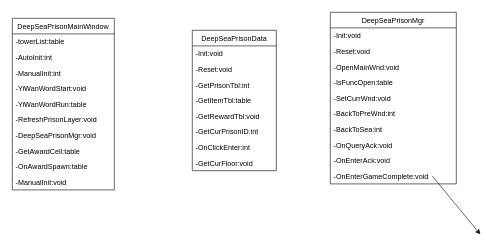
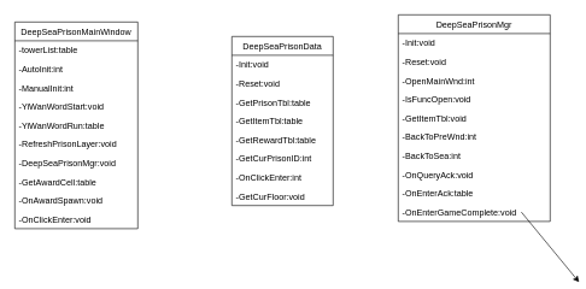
  <mxCell id="0" />
  <mxCell id="1" parent="0" />
  <mxCell id="2" value="DeepSeaPrisonMainWindow" style="swimlane;fontStyle=0;childLayout=stackLayout;horizontal=1;startSize=26;fillColor=none;horizontalStack=0;resizeParent=1;resizeParentMax=0;resizeLast=0;collapsible=1;marginBottom=0;" vertex="1" parent="1"><mxGeometry x="20" y="30" width="170" height="286" as="geometry" /></mxCell>
  <mxCell id="3" value="-towerList:table" style="text;strokeColor=none;fillColor=none;align=left;verticalAlign=top;spacingLeft=4;spacingRight=4;overflow=hidden;rotatable=0;points=[[0,0.5],[1,0.5]];portConstraint=eastwest;" vertex="1" parent="2"><mxGeometry y="26" width="170" height="26" as="geometry" /></mxCell>
  <mxCell id="4" value="-AutoInit:int" style="text;strokeColor=none;fillColor=none;align=left;verticalAlign=top;spacingLeft=4;spacingRight=4;overflow=hidden;rotatable=0;points=[[0,0.5],[1,0.5]];portConstraint=eastwest;" vertex="1" parent="2"><mxGeometry y="52" width="170" height="26" as="geometry" /></mxCell>
  <mxCell id="5" value="-ManualInit:int" style="text;strokeColor=none;fillColor=none;align=left;verticalAlign=top;spacingLeft=4;spacingRight=4;overflow=hidden;rotatable=0;points=[[0,0.5],[1,0.5]];portConstraint=eastwest;" vertex="1" parent="2"><mxGeometry y="78" width="170" height="26" as="geometry" /></mxCell>
  <mxCell id="6" value="-YiWanWordStart:void" style="text;strokeColor=none;fillColor=none;align=left;verticalAlign=top;spacingLeft=4;spacingRight=4;overflow=hidden;rotatable=0;points=[[0,0.5],[1,0.5]];portConstraint=eastwest;" vertex="1" parent="2"><mxGeometry y="104" width="170" height="26" as="geometry" /></mxCell>
  <mxCell id="7" value="-YiWanWordRun:table" style="text;strokeColor=none;fillColor=none;align=left;verticalAlign=top;spacingLeft=4;spacingRight=4;overflow=hidden;rotatable=0;points=[[0,0.5],[1,0.5]];portConstraint=eastwest;" vertex="1" parent="2"><mxGeometry y="130" width="170" height="26" as="geometry" /></mxCell>
  <mxCell id="8" value="-RefreshPrisonLayer:void" style="text;strokeColor=none;fillColor=none;align=left;verticalAlign=top;spacingLeft=4;spacingRight=4;overflow=hidden;rotatable=0;points=[[0,0.5],[1,0.5]];portConstraint=eastwest;" vertex="1" parent="2"><mxGeometry y="156" width="170" height="26" as="geometry" /></mxCell>
  <mxCell id="9" value="-DeepSeaPrisonMgr:void" style="text;strokeColor=none;fillColor=none;align=left;verticalAlign=top;spacingLeft=4;spacingRight=4;overflow=hidden;rotatable=0;points=[[0,0.5],[1,0.5]];portConstraint=eastwest;" vertex="1" parent="2"><mxGeometry y="182" width="170" height="26" as="geometry" /></mxCell>
  <mxCell id="10" value="-GetAwardCell:table" style="text;strokeColor=none;fillColor=none;align=left;verticalAlign=top;spacingLeft=4;spacingRight=4;overflow=hidden;rotatable=0;points=[[0,0.5],[1,0.5]];portConstraint=eastwest;" vertex="1" parent="2"><mxGeometry y="208" width="170" height="26" as="geometry" /></mxCell>
- <mxCell id="11" value="-OnAwardSpawn:table" style="text;strokeColor=none;fillColor=none;align=left;verticalAlign=top;spacingLeft=4;spacingRight=4;overflow=hidden;rotatable=0;points=[[0,0.5],[1,0.5]];portConstraint=eastwest;" vertex="1" parent="2"><mxGeometry y="234" width="170" height="26" as="geometry" /></mxCell>
- <mxCell id="12" value="-ManualInit:void" style="text;strokeColor=none;fillColor=none;align=left;verticalAlign=top;spacingLeft=4;spacingRight=4;overflow=hidden;rotatable=0;points=[[0,0.5],[1,0.5]];portConstraint=eastwest;" vertex="1" parent="2"><mxGeometry y="260" width="170" height="26" as="geometry" /></mxCell>
+ <mxCell id="11" value="-OnAwardSpawn:void" style="text;strokeColor=none;fillColor=none;align=left;verticalAlign=top;spacingLeft=4;spacingRight=4;overflow=hidden;rotatable=0;points=[[0,0.5],[1,0.5]];portConstraint=eastwest;" vertex="1" parent="2"><mxGeometry y="234" width="170" height="26" as="geometry" /></mxCell>
+ <mxCell id="12" value="-OnClickEnter:void" style="text;strokeColor=none;fillColor=none;align=left;verticalAlign=top;spacingLeft=4;spacingRight=4;overflow=hidden;rotatable=0;points=[[0,0.5],[1,0.5]];portConstraint=eastwest;" vertex="1" parent="2"><mxGeometry y="260" width="170" height="26" as="geometry" /></mxCell>
  <mxCell id="13" value="DeepSeaPrisonData" style="swimlane;fontStyle=0;childLayout=stackLayout;horizontal=1;startSize=26;fillColor=none;horizontalStack=0;resizeParent=1;resizeParentMax=0;resizeLast=0;collapsible=1;marginBottom=0;" vertex="1" parent="1"><mxGeometry x="320" y="50" width="140" height="234" as="geometry" /></mxCell>
  <mxCell id="14" value="-Init:void" style="text;strokeColor=none;fillColor=none;align=left;verticalAlign=top;spacingLeft=4;spacingRight=4;overflow=hidden;rotatable=0;points=[[0,0.5],[1,0.5]];portConstraint=eastwest;" vertex="1" parent="13"><mxGeometry y="26" width="140" height="26" as="geometry" /></mxCell>
  <mxCell id="15" value="-Reset:void" style="text;strokeColor=none;fillColor=none;align=left;verticalAlign=top;spacingLeft=4;spacingRight=4;overflow=hidden;rotatable=0;points=[[0,0.5],[1,0.5]];portConstraint=eastwest;" vertex="1" parent="13"><mxGeometry y="52" width="140" height="26" as="geometry" /></mxCell>
- <mxCell id="16" value="-GetPrisonTbl:int" style="text;strokeColor=none;fillColor=none;align=left;verticalAlign=top;spacingLeft=4;spacingRight=4;overflow=hidden;rotatable=0;points=[[0,0.5],[1,0.5]];portConstraint=eastwest;" vertex="1" parent="13"><mxGeometry y="78" width="140" height="26" as="geometry" /></mxCell>
+ <mxCell id="16" value="-GetPrisonTbl:table" style="text;strokeColor=none;fillColor=none;align=left;verticalAlign=top;spacingLeft=4;spacingRight=4;overflow=hidden;rotatable=0;points=[[0,0.5],[1,0.5]];portConstraint=eastwest;" vertex="1" parent="13"><mxGeometry y="78" width="140" height="26" as="geometry" /></mxCell>
  <mxCell id="17" value="-GetItemTbl:table" style="text;strokeColor=none;fillColor=none;align=left;verticalAlign=top;spacingLeft=4;spacingRight=4;overflow=hidden;rotatable=0;points=[[0,0.5],[1,0.5]];portConstraint=eastwest;" vertex="1" parent="13"><mxGeometry y="104" width="140" height="26" as="geometry" /></mxCell>
- <mxCell id="18" value="-GetRewardTbl:void" style="text;strokeColor=none;fillColor=none;align=left;verticalAlign=top;spacingLeft=4;spacingRight=4;overflow=hidden;rotatable=0;points=[[0,0.5],[1,0.5]];portConstraint=eastwest;" vertex="1" parent="13"><mxGeometry y="130" width="140" height="26" as="geometry" /></mxCell>
+ <mxCell id="18" value="-GetRewardTbl:table" style="text;strokeColor=none;fillColor=none;align=left;verticalAlign=top;spacingLeft=4;spacingRight=4;overflow=hidden;rotatable=0;points=[[0,0.5],[1,0.5]];portConstraint=eastwest;" vertex="1" parent="13"><mxGeometry y="130" width="140" height="26" as="geometry" /></mxCell>
  <mxCell id="19" value="-GetCurPrisonID:int" style="text;strokeColor=none;fillColor=none;align=left;verticalAlign=top;spacingLeft=4;spacingRight=4;overflow=hidden;rotatable=0;points=[[0,0.5],[1,0.5]];portConstraint=eastwest;" vertex="1" parent="13"><mxGeometry y="156" width="140" height="26" as="geometry" /></mxCell>
  <mxCell id="20" value="-OnClickEnter:int" style="text;strokeColor=none;fillColor=none;align=left;verticalAlign=top;spacingLeft=4;spacingRight=4;overflow=hidden;rotatable=0;points=[[0,0.5],[1,0.5]];portConstraint=eastwest;" vertex="1" parent="13"><mxGeometry y="182" width="140" height="26" as="geometry" /></mxCell>
  <mxCell id="21" value="-GetCurFloor:void" style="text;strokeColor=none;fillColor=none;align=left;verticalAlign=top;spacingLeft=4;spacingRight=4;overflow=hidden;rotatable=0;points=[[0,0.5],[1,0.5]];portConstraint=eastwest;" vertex="1" parent="13"><mxGeometry y="208" width="140" height="26" as="geometry" /></mxCell>
  <mxCell id="22" value="DeepSeaPrisonMgr" style="swimlane;fontStyle=0;childLayout=stackLayout;horizontal=1;startSize=26;fillColor=none;horizontalStack=0;resizeParent=1;resizeParentMax=0;resizeLast=0;collapsible=1;marginBottom=0;" vertex="1" parent="1"><mxGeometry x="550" y="20" width="210" height="286" as="geometry" /></mxCell>
  <mxCell id="23" value="-Init:void" style="text;strokeColor=none;fillColor=none;align=left;verticalAlign=top;spacingLeft=4;spacingRight=4;overflow=hidden;rotatable=0;points=[[0,0.5],[1,0.5]];portConstraint=eastwest;" vertex="1" parent="22"><mxGeometry y="26" width="210" height="26" as="geometry" /></mxCell>
  <mxCell id="24" value="-Reset:void" style="text;strokeColor=none;fillColor=none;align=left;verticalAlign=top;spacingLeft=4;spacingRight=4;overflow=hidden;rotatable=0;points=[[0,0.5],[1,0.5]];portConstraint=eastwest;" vertex="1" parent="22"><mxGeometry y="52" width="210" height="26" as="geometry" /></mxCell>
- <mxCell id="25" value="-OpenMainWnd:void" style="text;strokeColor=none;fillColor=none;align=left;verticalAlign=top;spacingLeft=4;spacingRight=4;overflow=hidden;rotatable=0;points=[[0,0.5],[1,0.5]];portConstraint=eastwest;" vertex="1" parent="22"><mxGeometry y="78" width="210" height="26" as="geometry" /></mxCell>
- <mxCell id="26" value="-IsFuncOpen:table" style="text;strokeColor=none;fillColor=none;align=left;verticalAlign=top;spacingLeft=4;spacingRight=4;overflow=hidden;rotatable=0;points=[[0,0.5],[1,0.5]];portConstraint=eastwest;" vertex="1" parent="22"><mxGeometry y="104" width="210" height="26" as="geometry" /></mxCell>
- <mxCell id="27" value="-SetCurrWnd:void" style="text;strokeColor=none;fillColor=none;align=left;verticalAlign=top;spacingLeft=4;spacingRight=4;overflow=hidden;rotatable=0;points=[[0,0.5],[1,0.5]];portConstraint=eastwest;" vertex="1" parent="22"><mxGeometry y="130" width="210" height="26" as="geometry" /></mxCell>
+ <mxCell id="25" value="-OpenMainWnd:int" style="text;strokeColor=none;fillColor=none;align=left;verticalAlign=top;spacingLeft=4;spacingRight=4;overflow=hidden;rotatable=0;points=[[0,0.5],[1,0.5]];portConstraint=eastwest;" vertex="1" parent="22"><mxGeometry y="78" width="210" height="26" as="geometry" /></mxCell>
+ <mxCell id="26" value="-IsFuncOpen:void" style="text;strokeColor=none;fillColor=none;align=left;verticalAlign=top;spacingLeft=4;spacingRight=4;overflow=hidden;rotatable=0;points=[[0,0.5],[1,0.5]];portConstraint=eastwest;" vertex="1" parent="22"><mxGeometry y="104" width="210" height="26" as="geometry" /></mxCell>
+ <mxCell id="27" value="-GetItemTbl:void" style="text;strokeColor=none;fillColor=none;align=left;verticalAlign=top;spacingLeft=4;spacingRight=4;overflow=hidden;rotatable=0;points=[[0,0.5],[1,0.5]];portConstraint=eastwest;" vertex="1" parent="22"><mxGeometry y="130" width="210" height="26" as="geometry" /></mxCell>
  <mxCell id="28" value="-BackToPreWnd:int" style="text;strokeColor=none;fillColor=none;align=left;verticalAlign=top;spacingLeft=4;spacingRight=4;overflow=hidden;rotatable=0;points=[[0,0.5],[1,0.5]];portConstraint=eastwest;" vertex="1" parent="22"><mxGeometry y="156" width="210" height="26" as="geometry" /></mxCell>
  <mxCell id="29" value="-BackToSea:int" style="text;strokeColor=none;fillColor=none;align=left;verticalAlign=top;spacingLeft=4;spacingRight=4;overflow=hidden;rotatable=0;points=[[0,0.5],[1,0.5]];portConstraint=eastwest;" vertex="1" parent="22"><mxGeometry y="182" width="210" height="26" as="geometry" /></mxCell>
  <mxCell id="30" value="-OnQueryAck:void" style="text;strokeColor=none;fillColor=none;align=left;verticalAlign=top;spacingLeft=4;spacingRight=4;overflow=hidden;rotatable=0;points=[[0,0.5],[1,0.5]];portConstraint=eastwest;" vertex="1" parent="22"><mxGeometry y="208" width="210" height="26" as="geometry" /></mxCell>
- <mxCell id="31" value="-OnEnterAck:void" style="text;strokeColor=none;fillColor=none;align=left;verticalAlign=top;spacingLeft=4;spacingRight=4;overflow=hidden;rotatable=0;points=[[0,0.5],[1,0.5]];portConstraint=eastwest;" vertex="1" parent="22"><mxGeometry y="234" width="210" height="26" as="geometry" /></mxCell>
+ <mxCell id="31" value="-OnEnterAck:table" style="text;strokeColor=none;fillColor=none;align=left;verticalAlign=top;spacingLeft=4;spacingRight=4;overflow=hidden;rotatable=0;points=[[0,0.5],[1,0.5]];portConstraint=eastwest;" vertex="1" parent="22"><mxGeometry y="234" width="210" height="26" as="geometry" /></mxCell>
  <mxCell id="32" value="" style="endArrow=classic;html=1;exitX=0.81;exitY=0.5;exitDx=0;exitDy=0;exitPerimeter=0;" edge="1" parent="22" source="33"><mxGeometry width="50" height="50" relative="1" as="geometry"><mxPoint x="170" y="310" as="sourcePoint" /><mxPoint x="250" y="370" as="targetPoint" /></mxGeometry></mxCell>
  <mxCell id="33" value="-OnEnterGameComplete:void" style="text;strokeColor=none;fillColor=none;align=left;verticalAlign=top;spacingLeft=4;spacingRight=4;overflow=hidden;rotatable=0;points=[[0,0.5],[1,0.5]];portConstraint=eastwest;" vertex="1" parent="22"><mxGeometry y="260" width="210" height="26" as="geometry" /></mxCell>
